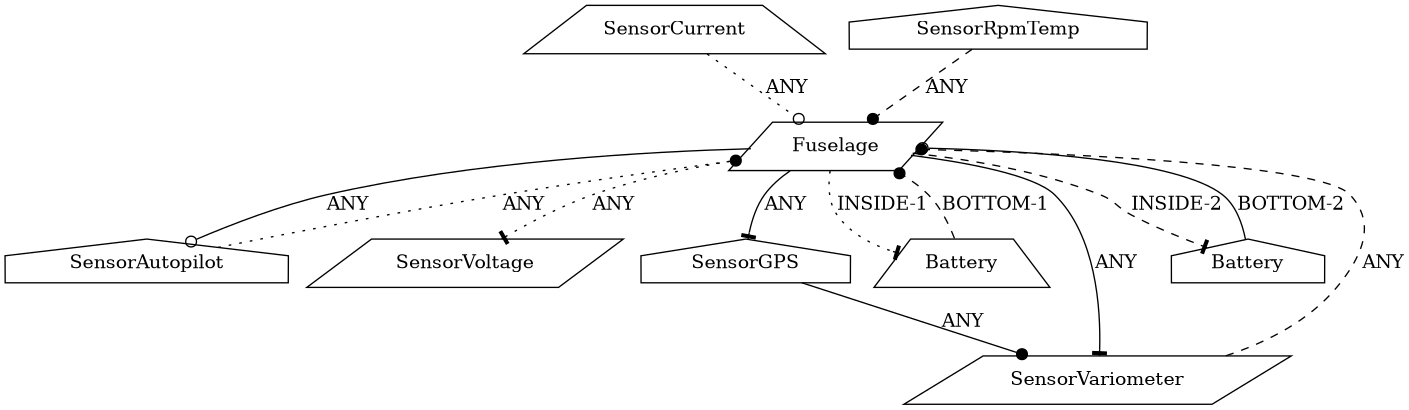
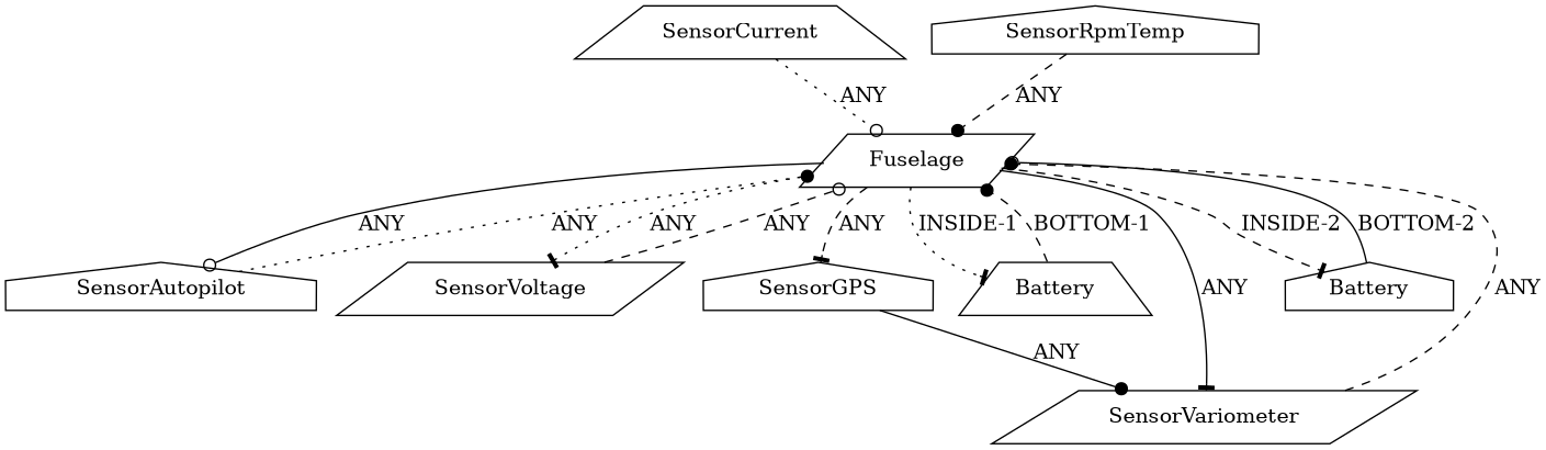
  digraph {
    node [shape=house]
    edge [arrowhead=tee style=dashed]
    n1 [instance=Fuselage_instance_1 label=Fuselage shape=parallelogram]
    n2 [instance=SensorAutopilot_instance_1 label=SensorAutopilot]
    n3 [instance=SensorVoltage_instance_1 label=SensorVoltage shape=parallelogram]
    n4 [instance=SensorGPS_instance_1 label=SensorGPS]
    n5 [instance=Battery_instance_1 label=Battery shape=trapezium]
    n6 [instance=SensorVariometer_instance_1 label=SensorVariometer shape=parallelogram]
    n7 [instance=Battery_instance_2 label=Battery]
    n8 [instance=SensorCurrent_instance_1 label=SensorCurrent shape=trapezium]
    n9 [instance=SensorRpmTemp_instance_1 label=SensorRpmTemp]
    n1 -> n2 [arrowhead=odot label=ANY style=solid]
    n1 -> n3 [label=ANY style=dotted]
-   n1 -> n4 [label=ANY style=solid]
+   n1 -> n4 [label=ANY]
    n1 -> n5 [label="INSIDE-1" style=dotted]
    n1 -> n6 [label=ANY style=solid]
    n1 -> n7 [label="INSIDE-2"]
    n2 -> n1 [arrowhead=dot label=ANY style=dotted]
+   n3 -> n1 [arrowhead=odot label=ANY]
    n4 -> n6 [arrowhead=dot label=ANY style=solid]
    n5 -> n1 [arrowhead=dot label="BOTTOM-1"]
    n6 -> n1 [arrowhead=dot label=ANY]
    n7 -> n1 [arrowhead=odot label="BOTTOM-2" style=solid]
    n8 -> n1 [arrowhead=odot label=ANY style=dotted]
    n9 -> n1 [arrowhead=dot label=ANY]
  }
